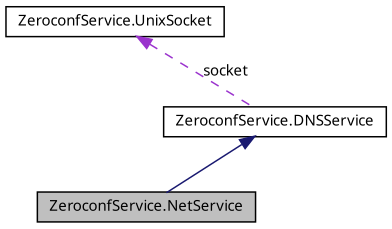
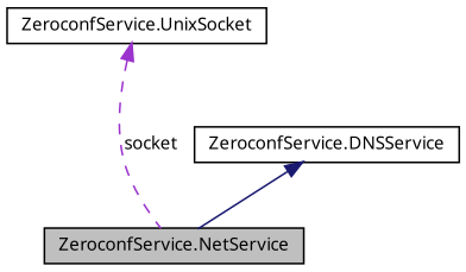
  digraph {
    node [color=black fillcolor=white fontname="FreeSans.ttf" fontsize=10 shape=record style=filled]
    edge [dir=back fontname="FreeSans.ttf" fontsize=10 labelfontname="FreeSans.ttf" labelfontsize=10]
    n1 [fillcolor=grey75 fontcolor=black height=0.2 label="ZeroconfService.NetService" width=0.4]
    n2 [height=0.2 label="ZeroconfService.DNSService" width=0.4]
    n3 [height=0.2 label="ZeroconfService.UnixSocket" width=0.4]
    n2 -> n1 [color=midnightblue style=solid]
-   n3 -> n2 [color=darkorchid3 label=socket style=dashed]
+   n3 -> n1 [color=darkorchid3 label=socket style=dashed]
  }
